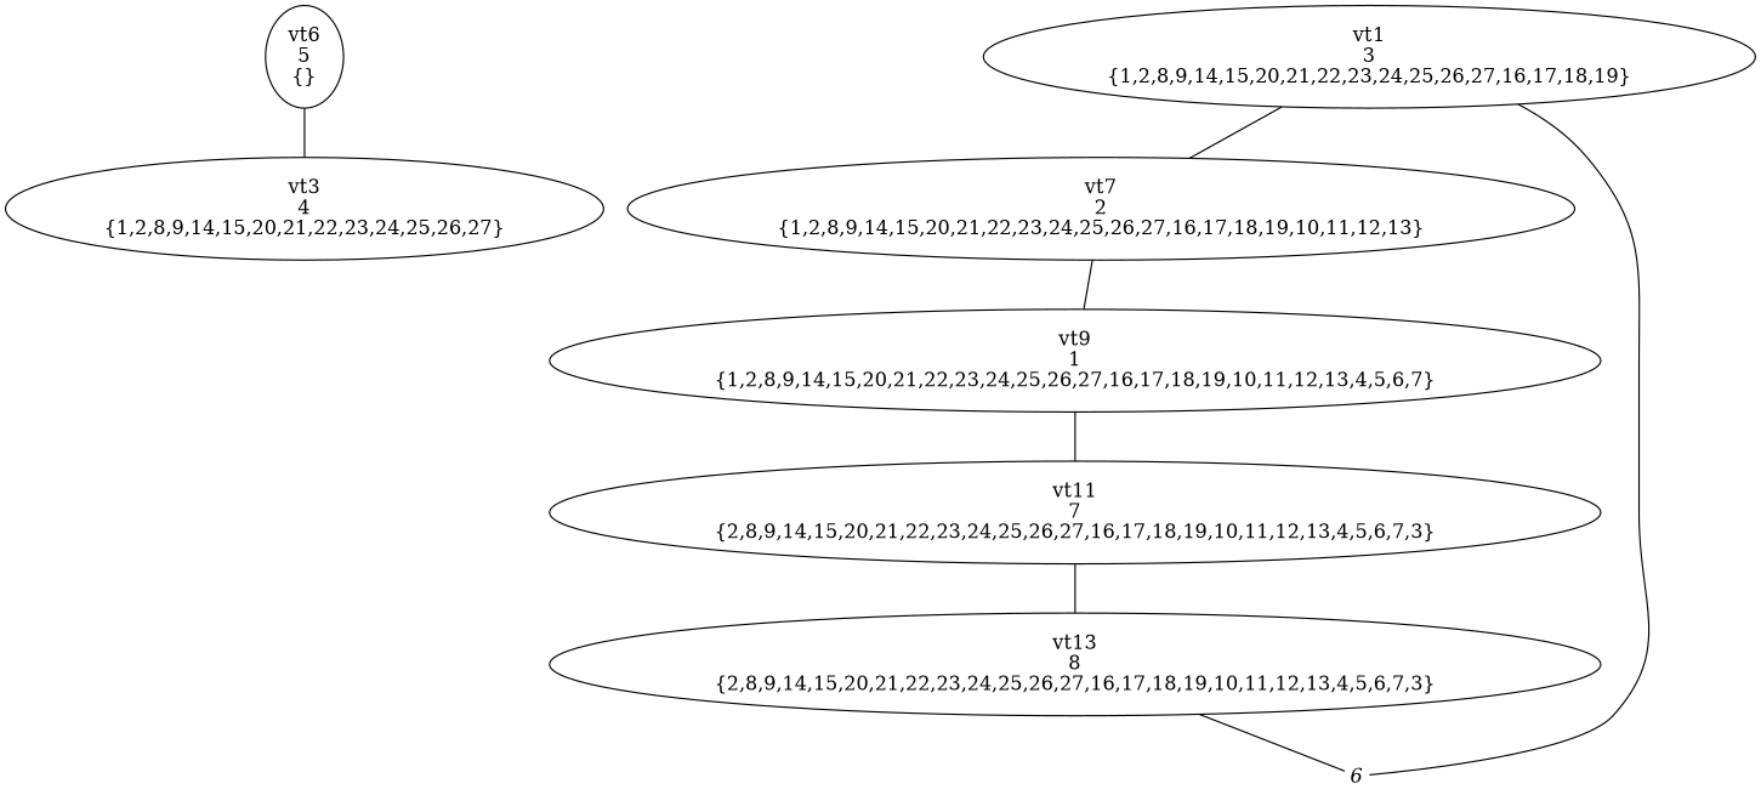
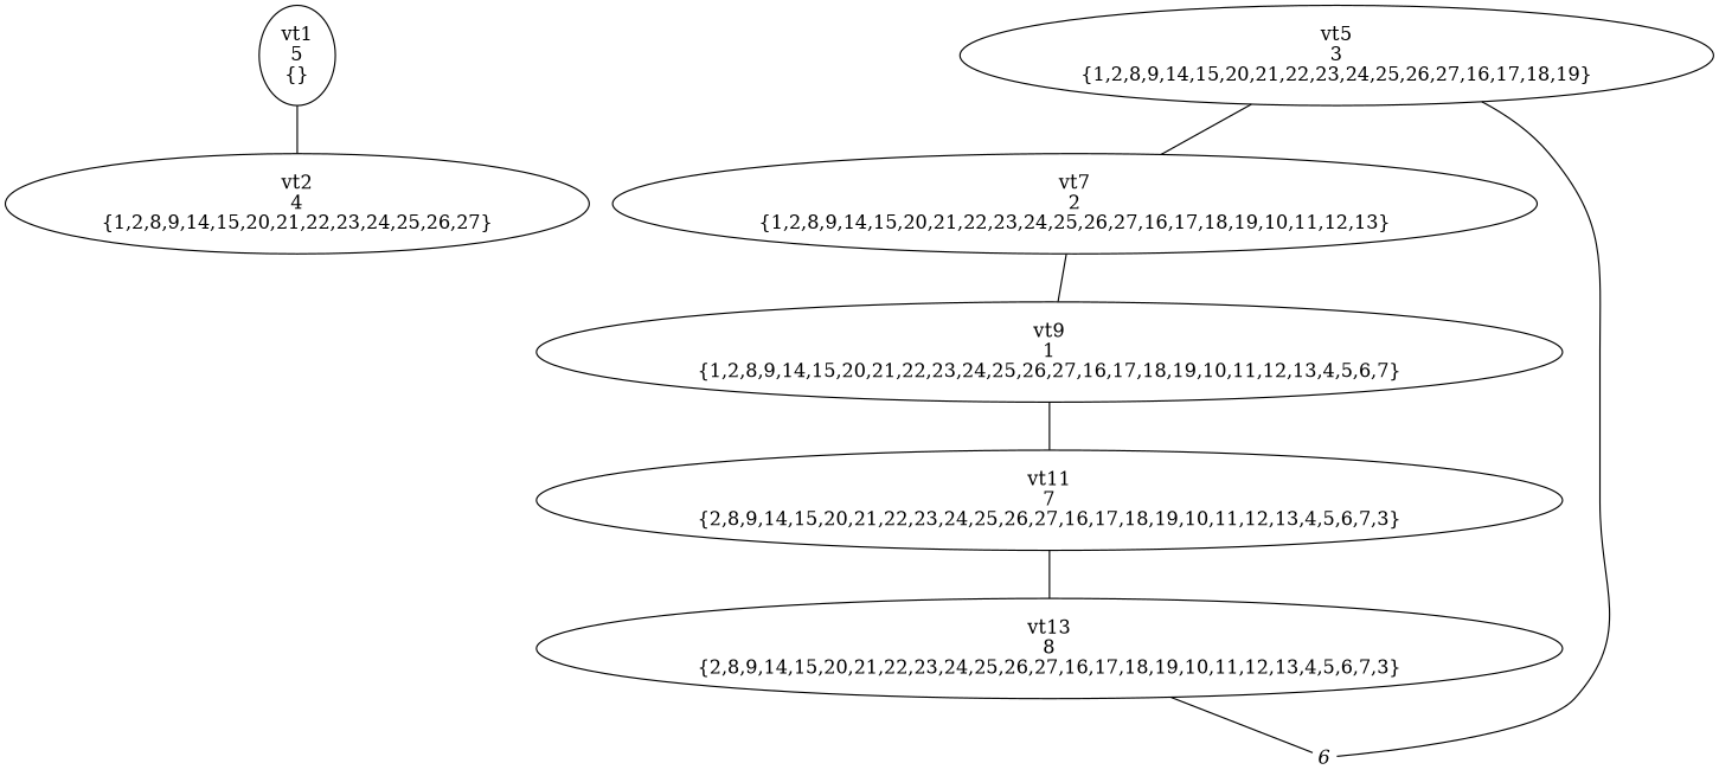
  digraph {
    node [shape=ellipse]
    edge [arrowhead=none]
-   n1 [label="vt6\n5\n{}"]
-   n2 [label="vt3\n4\n{1,2,8,9,14,15,20,21,22,23,24,25,26,27}"]
-   n3 [label="vt1\n3\n{1,2,8,9,14,15,20,21,22,23,24,25,26,27,16,17,18,19}"]
+   n1 [label="vt1\n5\n{}"]
+   n2 [label="vt2\n4\n{1,2,8,9,14,15,20,21,22,23,24,25,26,27}"]
+   n3 [label="vt5\n3\n{1,2,8,9,14,15,20,21,22,23,24,25,26,27,16,17,18,19}"]
    n4 [label="vt7\n2\n{1,2,8,9,14,15,20,21,22,23,24,25,26,27,16,17,18,19,10,11,12,13}"]
    n5 [label="vt9\n1\n{1,2,8,9,14,15,20,21,22,23,24,25,26,27,16,17,18,19,10,11,12,13,4,5,6,7}"]
    n6 [label="vt11\n7\n{2,8,9,14,15,20,21,22,23,24,25,26,27,16,17,18,19,10,11,12,13,4,5,6,7,3}"]
    n7 [label="vt13\n8\n{2,8,9,14,15,20,21,22,23,24,25,26,27,16,17,18,19,10,11,12,13,4,5,6,7,3}"]
    n8 [fixedsize=true fontname="Times-Italic" fontsize=14 height=.25 label=6 shape=plaintext width=.25]
    n1 -> n2
    n3 -> n4
    n4 -> n5
    n5 -> n6
    n6 -> n7
    n7 -> n8
    n8 -> n3
  }
